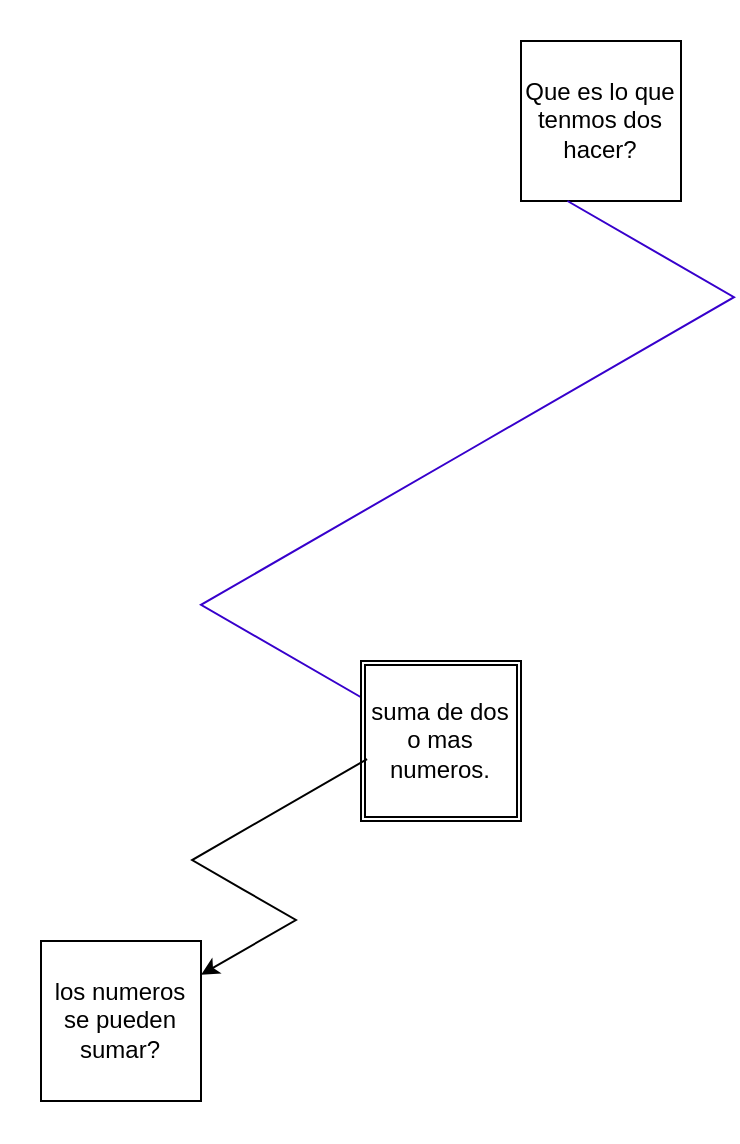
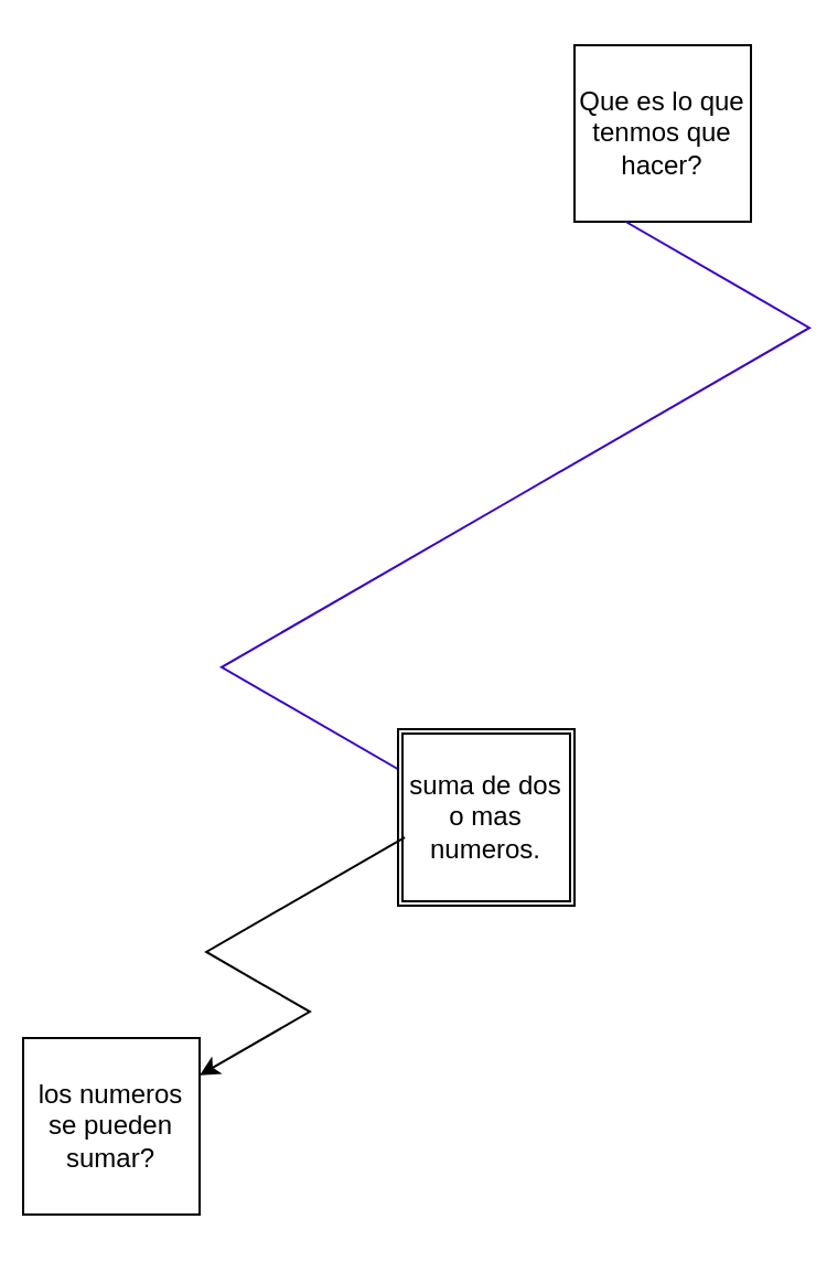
  <mxCell id="0" />
  <mxCell id="1" parent="0" />
- <mxCell id="2" value="Que es lo que tenmos dos hacer?&lt;br&gt;" style="whiteSpace=wrap;html=1;aspect=fixed;" vertex="1" parent="1"><mxGeometry x="260" y="20" width="80" height="80" as="geometry" /></mxCell>
+ <mxCell id="2" value="Que es lo que tenmos que hacer?&lt;br&gt;" style="whiteSpace=wrap;html=1;aspect=fixed;" vertex="1" parent="1"><mxGeometry x="260" y="20" width="80" height="80" as="geometry" /></mxCell>
  <mxCell id="3" value="" style="edgeStyle=isometricEdgeStyle;endArrow=none;html=1;elbow=vertical;rounded=0;fillColor=#6a00ff;strokeColor=#3700CC;" edge="1" parent="1"><mxGeometry width="50" height="100" relative="1" as="geometry"><mxPoint x="183.25" y="350" as="sourcePoint" /><mxPoint x="283.25" y="100" as="targetPoint" /></mxGeometry></mxCell>
  <mxCell id="4" value="suma de dos o mas numeros.&lt;br&gt;" style="shape=ext;double=1;whiteSpace=wrap;html=1;aspect=fixed;" vertex="1" parent="1"><mxGeometry x="180" y="330" width="80" height="80" as="geometry" /></mxCell>
  <mxCell id="5" value="" style="edgeStyle=isometricEdgeStyle;endArrow=classic;html=1;rounded=0;exitX=0.038;exitY=0.613;exitDx=0;exitDy=0;exitPerimeter=0;" edge="1" parent="1" source="4" target="6"><mxGeometry width="50" height="100" relative="1" as="geometry"><mxPoint x="100" y="500" as="sourcePoint" /><mxPoint x="174.2" y="370" as="targetPoint" /></mxGeometry></mxCell>
- <mxCell id="6" value="los numeros se pueden sumar?" style="whiteSpace=wrap;html=1;aspect=fixed;" vertex="1" parent="1"><mxGeometry x="20" y="470" width="80" height="80" as="geometry" /></mxCell>
+ <mxCell id="6" value="los numeros se pueden sumar?" style="whiteSpace=wrap;html=1;aspect=fixed;" vertex="1" parent="1"><mxGeometry x="10" y="470" width="80" height="80" as="geometry" /></mxCell>
